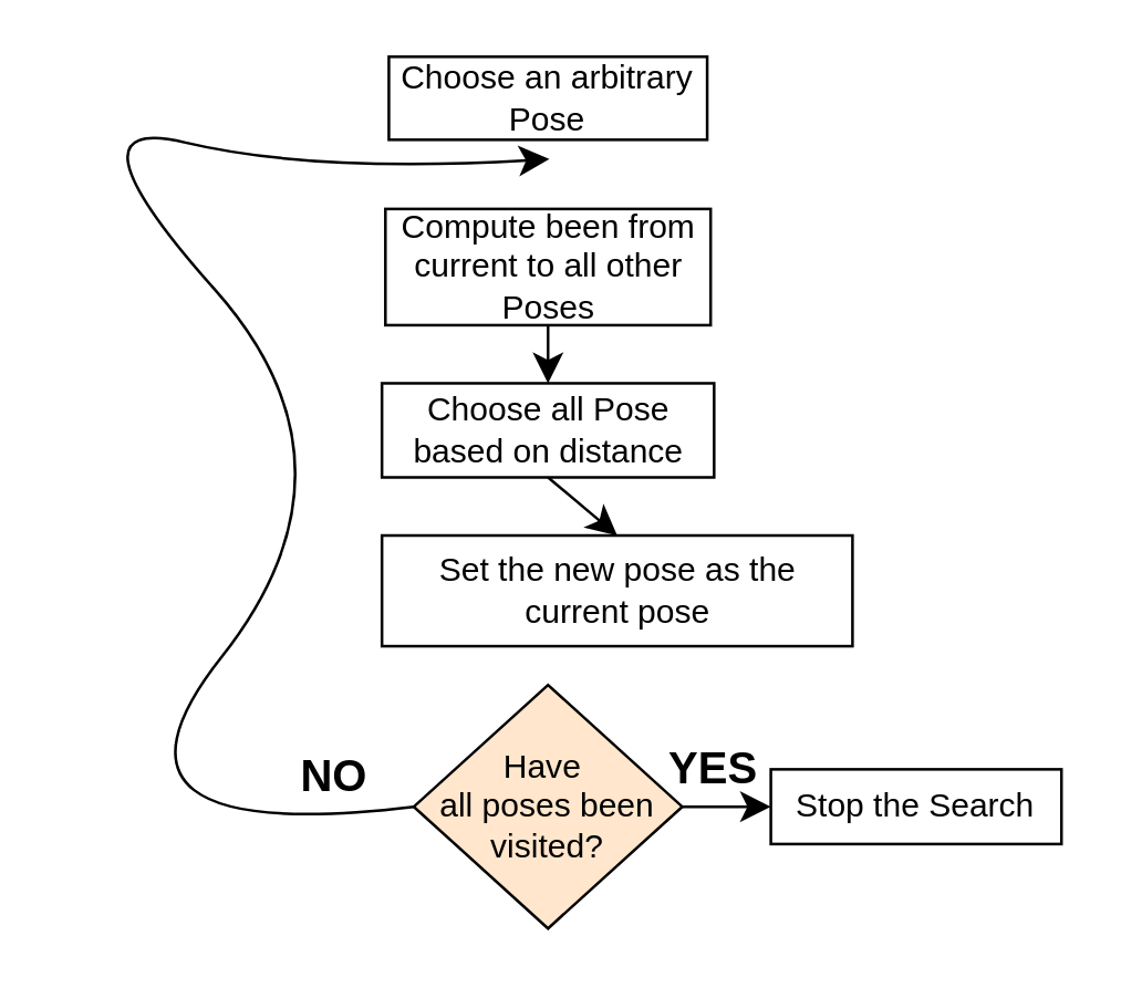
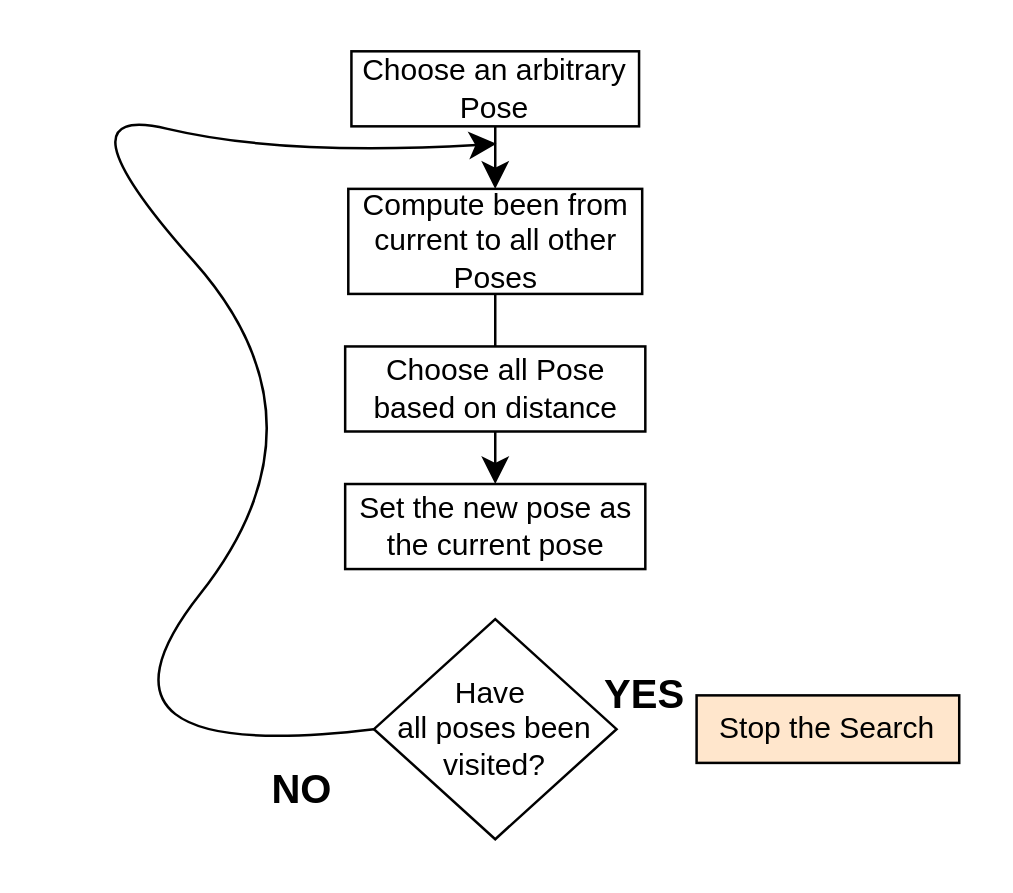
  <mxCell id="0" />
  <mxCell id="1" parent="0" />
  <mxCell id="2" value="Choose an&amp;nbsp;arbitrary Pose" style="rounded=0;whiteSpace=wrap;html=1;" vertex="1" parent="1"><mxGeometry x="140" y="20" width="115" height="30" as="geometry" /></mxCell>
- <mxCell id="3" value="" style="edgeStyle=none;curved=1;rounded=0;orthogonalLoop=1;jettySize=auto;html=1;fontSize=12;startSize=8;endSize=8;entryX=0.5;entryY=0;entryDx=0;entryDy=0;" edge="1" parent="1" source="4" target="6"><mxGeometry relative="1" as="geometry" /></mxCell>
+ <mxCell id="3" value="" style="edgeStyle=none;curved=1;rounded=0;orthogonalLoop=1;jettySize=auto;html=1;fontSize=12;startSize=8;endSize=8;entryX=0.5;entryY=0;entryDx=0;entryDy=0;endArrow=none;" edge="1" parent="1" source="4" target="6"><mxGeometry relative="1" as="geometry" /></mxCell>
  <mxCell id="4" value="Compute been from current to all other Poses" style="rounded=0;whiteSpace=wrap;html=1;" vertex="1" parent="1"><mxGeometry x="138.75" y="75" width="117.5" height="42" as="geometry" /></mxCell>
  <mxCell id="5" style="edgeStyle=none;curved=1;rounded=0;orthogonalLoop=1;jettySize=auto;html=1;exitX=0.5;exitY=1;exitDx=0;exitDy=0;entryX=0.5;entryY=0;entryDx=0;entryDy=0;fontSize=12;startSize=8;endSize=8;" edge="1" parent="1" source="6" target="7"><mxGeometry relative="1" as="geometry" /></mxCell>
  <mxCell id="6" value="Choose all Pose based on distance" style="rounded=0;whiteSpace=wrap;html=1;" vertex="1" parent="1"><mxGeometry x="137.5" y="138" width="120" height="34" as="geometry" /></mxCell>
- <mxCell id="7" value="Set the new pose as the current pose" style="rounded=0;whiteSpace=wrap;html=1;" vertex="1" parent="1"><mxGeometry x="137.5" y="193" width="170" height="40" as="geometry" /></mxCell>
+ <mxCell id="7" value="Set the new pose as the current pose" style="rounded=0;whiteSpace=wrap;html=1;" vertex="1" parent="1"><mxGeometry x="137.5" y="193" width="120" height="34" as="geometry" /></mxCell>
+ <mxCell id="8" value="" style="endArrow=classic;html=1;rounded=0;fontSize=12;startSize=8;endSize=8;curved=1;exitX=0.5;exitY=1;exitDx=0;exitDy=0;entryX=0.5;entryY=0;entryDx=0;entryDy=0;" edge="1" parent="1" source="2" target="4"><mxGeometry width="50" height="50" relative="1" as="geometry"><mxPoint x="197" y="172" as="sourcePoint" /><mxPoint x="247" y="122" as="targetPoint" /></mxGeometry></mxCell>
  <mxCell id="9" style="edgeStyle=none;curved=1;rounded=0;orthogonalLoop=1;jettySize=auto;html=1;exitX=0.5;exitY=1;exitDx=0;exitDy=0;fontSize=12;startSize=8;endSize=8;" edge="1" parent="1" source="6" target="6"><mxGeometry relative="1" as="geometry" /></mxCell>
- <mxCell id="10" value="" style="edgeStyle=none;curved=1;rounded=0;orthogonalLoop=1;jettySize=auto;html=1;fontSize=12;startSize=8;endSize=8;" edge="1" parent="1" source="11" target="12"><mxGeometry relative="1" as="geometry" /></mxCell>
- <mxCell id="11" value="Have&amp;nbsp;&lt;div&gt;all poses been visited?&lt;/div&gt;" style="rhombus;whiteSpace=wrap;html=1;fillColor=#ffe6cc;" vertex="1" parent="1"><mxGeometry x="149" y="247" width="97" height="88" as="geometry" /></mxCell>
- <mxCell id="12" value="Stop the Search" style="rounded=0;whiteSpace=wrap;html=1;" vertex="1" parent="1"><mxGeometry x="278" y="277.5" width="105" height="27" as="geometry" /></mxCell>
+ <mxCell id="11" value="Have&amp;nbsp;&lt;div&gt;all poses been visited?&lt;/div&gt;" style="rhombus;whiteSpace=wrap;html=1;" vertex="1" parent="1"><mxGeometry x="149" y="247" width="97" height="88" as="geometry" /></mxCell>
+ <mxCell id="12" value="Stop the Search" style="rounded=0;whiteSpace=wrap;html=1;fillColor=#ffe6cc;" vertex="1" parent="1"><mxGeometry x="278" y="277.5" width="105" height="27" as="geometry" /></mxCell>
  <mxCell id="13" value="&lt;b&gt;YES&lt;/b&gt;" style="text;html=1;align=center;verticalAlign=middle;resizable=0;points=[];autosize=1;strokeColor=none;fillColor=none;fontSize=16;" vertex="1" parent="1"><mxGeometry x="232" y="261" width="50" height="31" as="geometry" /></mxCell>
  <mxCell id="14" value="" style="endArrow=classic;html=1;rounded=0;fontSize=12;startSize=8;endSize=8;curved=1;exitX=0;exitY=0.5;exitDx=0;exitDy=0;" edge="1" parent="1" source="11"><mxGeometry width="50" height="50" relative="1" as="geometry"><mxPoint x="171" y="205" as="sourcePoint" /><mxPoint x="198" y="57" as="targetPoint" /><Array as="points"><mxPoint x="25" y="306" /><mxPoint x="134" y="168" /><mxPoint x="20" y="40" /><mxPoint x="113" y="62" /></Array></mxGeometry></mxCell>
- <mxCell id="15" value="&lt;b&gt;NO&lt;/b&gt;" style="text;html=1;align=center;verticalAlign=middle;resizable=0;points=[];autosize=1;strokeColor=none;fillColor=none;fontSize=16;" vertex="1" parent="1"><mxGeometry x="98.5" y="264.5" width="42" height="31" as="geometry" /></mxCell>
+ <mxCell id="15" value="&lt;b&gt;NO&lt;/b&gt;" style="text;html=1;align=center;verticalAlign=middle;resizable=0;points=[];autosize=1;strokeColor=none;fillColor=none;fontSize=16;" vertex="1" parent="1"><mxGeometry x="98.5" y="299.5" width="42" height="31" as="geometry" /></mxCell>
